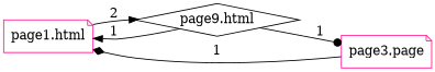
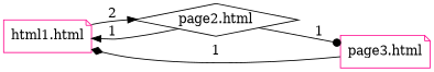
  digraph {
    rankdir=LR
    node [color=deeppink shape=note]
    edge [arrowhead=normal]
-   n1 [label="page1.html"]
-   n2 [color=black label="page9.html" shape=diamond]
-   n3 [label="page3.page"]
+   n1 [label="html1.html"]
+   n2 [color=black label="page2.html" shape=diamond]
+   n3 [label="page3.html"]
    n1 -> n2 [label=2]
    n2 -> n1 [label=1]
    n2 -> n3 [arrowhead=dot label=1]
    n3 -> n1 [arrowhead=diamond label=1]
  }
